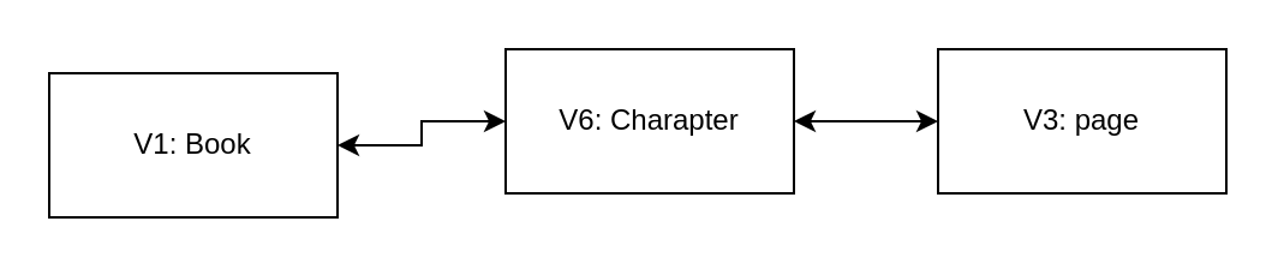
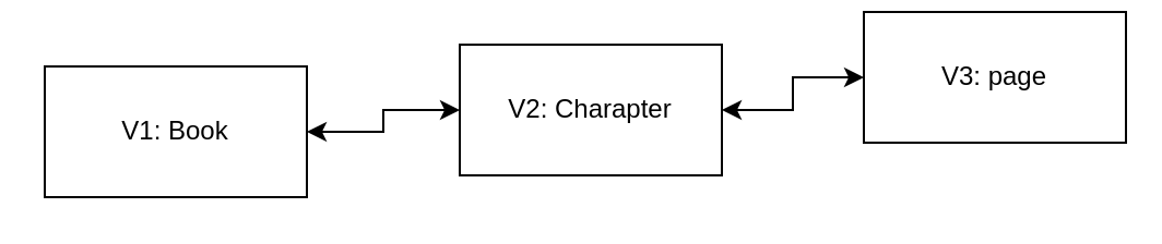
  <mxCell id="0" />
  <mxCell id="1" parent="0" />
  <mxCell id="2" style="edgeStyle=orthogonalEdgeStyle;rounded=0;orthogonalLoop=1;jettySize=auto;html=1;exitX=1;exitY=0.5;exitDx=0;exitDy=0;startArrow=classic;startFill=1;" edge="1" parent="1" source="3" target="5"><mxGeometry relative="1" as="geometry" /></mxCell>
  <mxCell id="3" value="V1: Book" style="rounded=0;whiteSpace=wrap;html=1;" vertex="1" parent="1"><mxGeometry x="20" y="30" width="120" height="60" as="geometry" /></mxCell>
  <mxCell id="4" style="edgeStyle=orthogonalEdgeStyle;rounded=0;orthogonalLoop=1;jettySize=auto;html=1;exitX=1;exitY=0.5;exitDx=0;exitDy=0;startArrow=classic;startFill=1;" edge="1" parent="1" source="5" target="6"><mxGeometry relative="1" as="geometry" /></mxCell>
- <mxCell id="5" value="V6: Charapter" style="rounded=0;whiteSpace=wrap;html=1;" vertex="1" parent="1"><mxGeometry x="210" y="20" width="120" height="60" as="geometry" /></mxCell>
- <mxCell id="6" value="V3: page" style="rounded=0;whiteSpace=wrap;html=1;" vertex="1" parent="1"><mxGeometry x="390" y="20" width="120" height="60" as="geometry" /></mxCell>
+ <mxCell id="5" value="V2: Charapter" style="rounded=0;whiteSpace=wrap;html=1;" vertex="1" parent="1"><mxGeometry x="210" y="20" width="120" height="60" as="geometry" /></mxCell>
+ <mxCell id="6" value="V3: page" style="rounded=0;whiteSpace=wrap;html=1;" vertex="1" parent="1"><mxGeometry x="395" y="5" width="120" height="60" as="geometry" /></mxCell>
